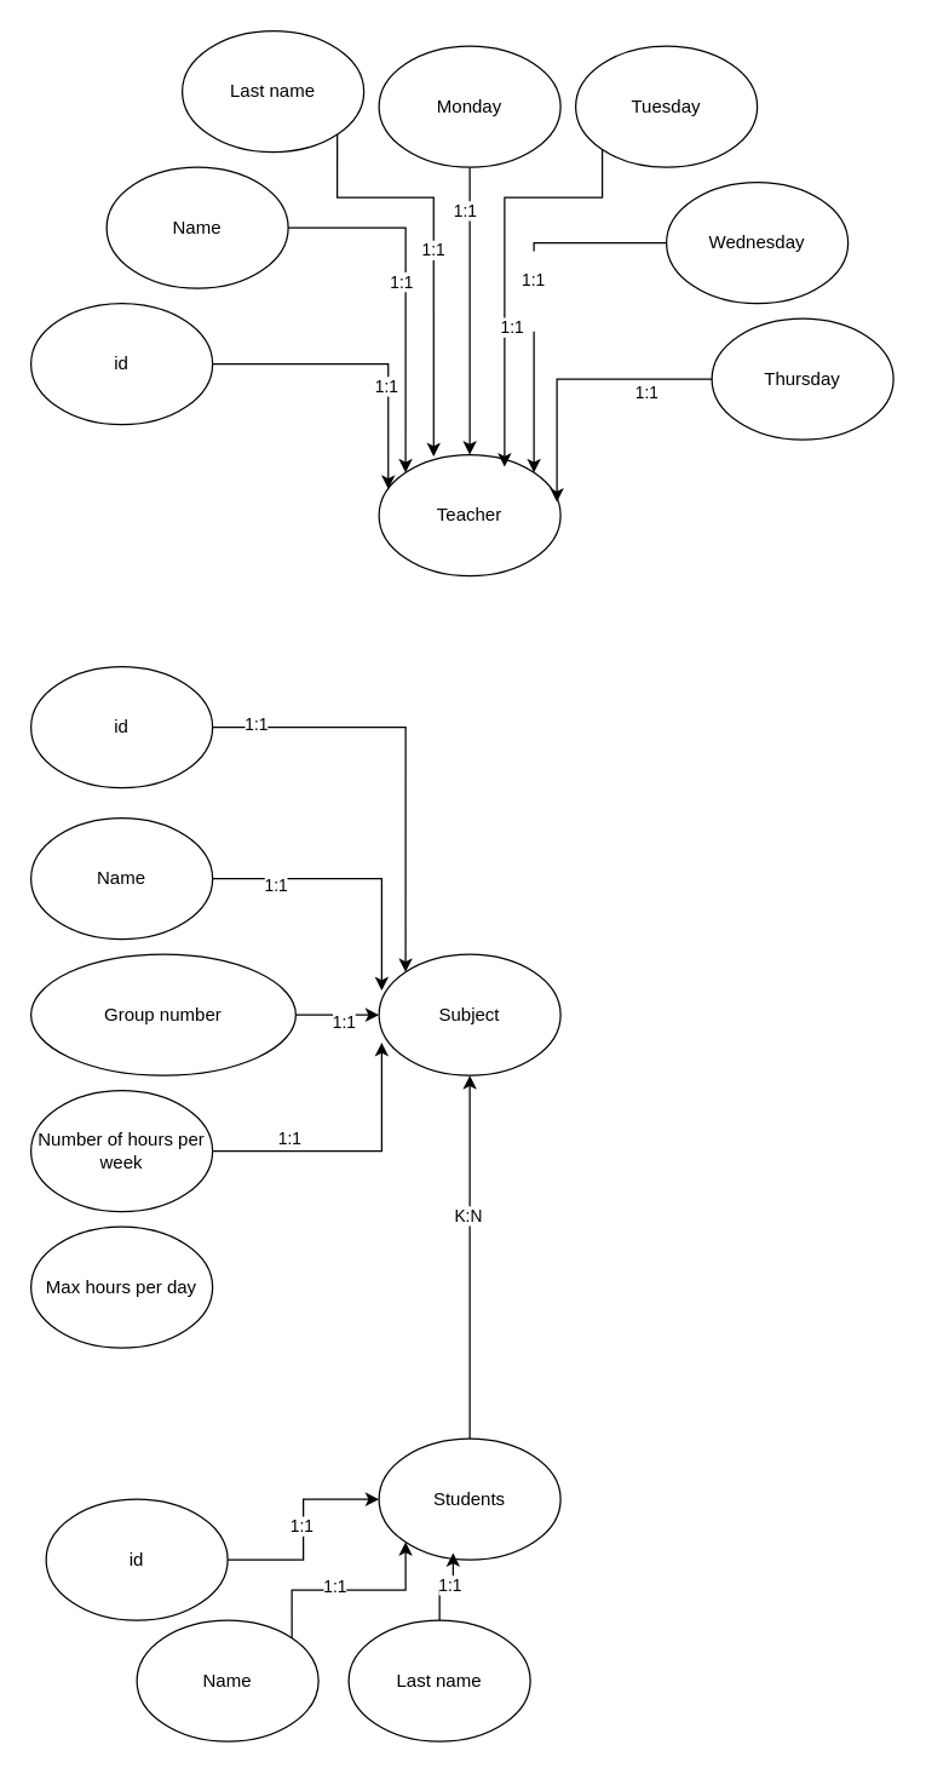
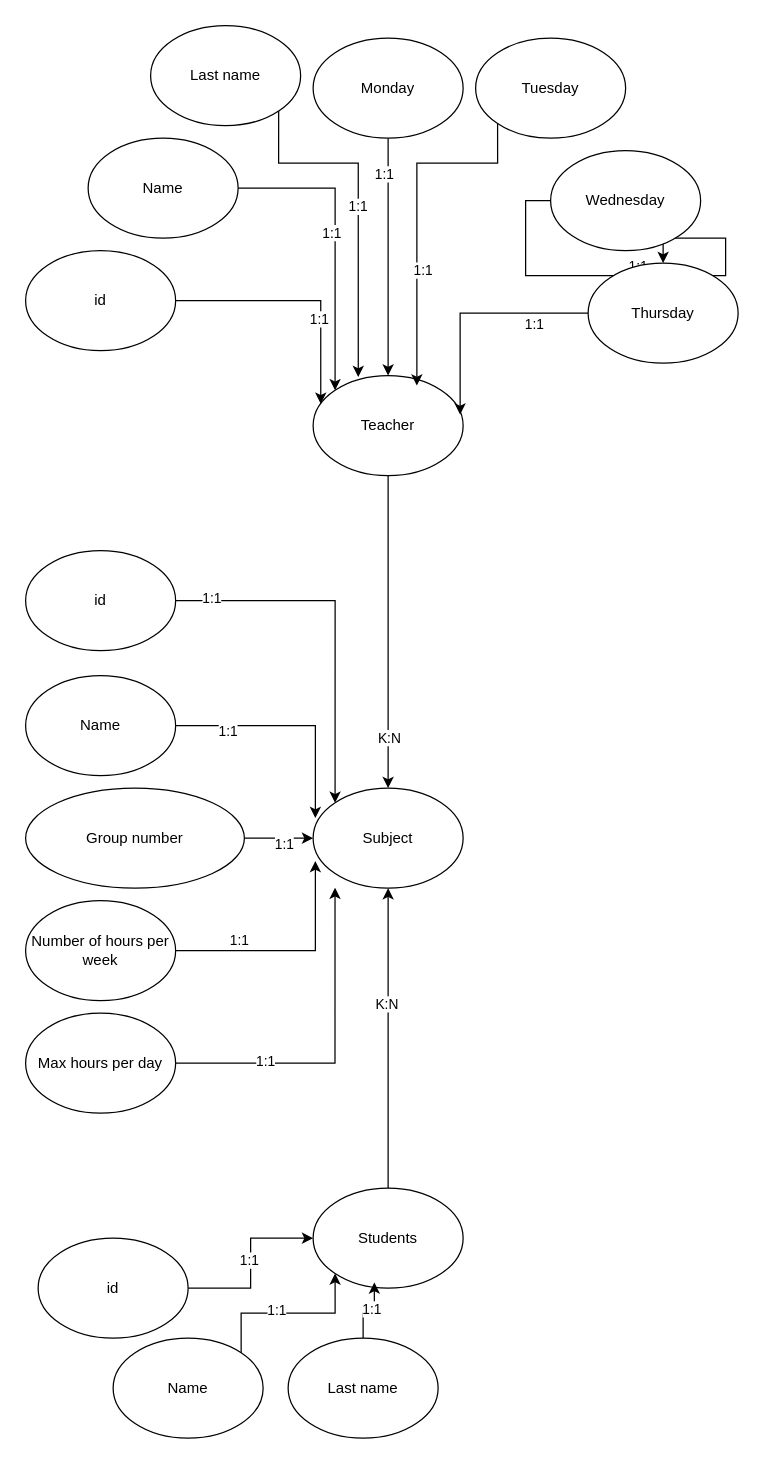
  <mxCell id="0" />
  <mxCell id="1" parent="0" />
+ <mxCell id="2" style="edgeStyle=orthogonalEdgeStyle;rounded=0;orthogonalLoop=1;jettySize=auto;html=1;exitX=0.5;exitY=1;exitDx=0;exitDy=0;entryX=0.5;entryY=0;entryDx=0;entryDy=0;" parent="1" source="4" target="34" edge="1"><mxGeometry relative="1" as="geometry" /></mxCell>
+ <mxCell id="3" value="K:N" style="edgeLabel;html=1;align=center;verticalAlign=middle;resizable=0;points=[];" parent="2" vertex="1" connectable="0"><mxGeometry x="0.673" relative="1" as="geometry"><mxPoint as="offset" /></mxGeometry></mxCell>
  <mxCell id="4" value="Teacher" style="ellipse;whiteSpace=wrap;html=1;" parent="1" vertex="1"><mxGeometry x="250" y="300" width="120" height="80" as="geometry" /></mxCell>
  <mxCell id="5" value="id" style="ellipse;whiteSpace=wrap;html=1;" parent="1" vertex="1"><mxGeometry x="20" y="200" width="120" height="80" as="geometry" /></mxCell>
  <mxCell id="6" value="Name" style="ellipse;whiteSpace=wrap;html=1;" parent="1" vertex="1"><mxGeometry x="70" y="110" width="120" height="80" as="geometry" /></mxCell>
  <mxCell id="7" value="Last name" style="ellipse;whiteSpace=wrap;html=1;" parent="1" vertex="1"><mxGeometry x="120" y="20" width="120" height="80" as="geometry" /></mxCell>
  <mxCell id="8" style="edgeStyle=orthogonalEdgeStyle;rounded=0;orthogonalLoop=1;jettySize=auto;html=1;exitX=0.5;exitY=1;exitDx=0;exitDy=0;entryX=0.5;entryY=0;entryDx=0;entryDy=0;" parent="1" source="10" target="4" edge="1"><mxGeometry relative="1" as="geometry" /></mxCell>
  <mxCell id="9" value="1:1" style="edgeLabel;html=1;align=center;verticalAlign=middle;resizable=0;points=[];" parent="8" vertex="1" connectable="0"><mxGeometry x="-0.704" y="-4" relative="1" as="geometry"><mxPoint as="offset" /></mxGeometry></mxCell>
  <mxCell id="10" value="Monday" style="ellipse;whiteSpace=wrap;html=1;" parent="1" vertex="1"><mxGeometry x="250" y="30" width="120" height="80" as="geometry" /></mxCell>
  <mxCell id="11" value="Tuesday" style="ellipse;whiteSpace=wrap;html=1;" parent="1" vertex="1"><mxGeometry x="380" y="30" width="120" height="80" as="geometry" /></mxCell>
- <mxCell id="12" value="&#10;&lt;span style=&quot;color: rgb(0, 0, 0); font-family: Helvetica; font-size: 11px; font-style: normal; font-variant-ligatures: normal; font-variant-caps: normal; font-weight: 400; letter-spacing: normal; orphans: 2; text-align: center; text-indent: 0px; text-transform: none; widows: 2; word-spacing: 0px; -webkit-text-stroke-width: 0px; white-space: nowrap; background-color: rgb(255, 255, 255); text-decoration-thickness: initial; text-decoration-style: initial; text-decoration-color: initial; display: inline !important; float: none;&quot;&gt;1:1&lt;/span&gt;&#10;&#10;" style="edgeStyle=orthogonalEdgeStyle;rounded=0;orthogonalLoop=1;jettySize=auto;html=1;exitX=0;exitY=0.5;exitDx=0;exitDy=0;entryX=1;entryY=0;entryDx=0;entryDy=0;" parent="1" source="13" target="4" edge="1"><mxGeometry relative="1" as="geometry" /></mxCell>
+ <mxCell id="12" value="&#10;&lt;span style=&quot;color: rgb(0, 0, 0); font-family: Helvetica; font-size: 11px; font-style: normal; font-variant-ligatures: normal; font-variant-caps: normal; font-weight: 400; letter-spacing: normal; orphans: 2; text-align: center; text-indent: 0px; text-transform: none; widows: 2; word-spacing: 0px; -webkit-text-stroke-width: 0px; white-space: nowrap; background-color: rgb(255, 255, 255); text-decoration-thickness: initial; text-decoration-style: initial; text-decoration-color: initial; display: inline !important; float: none;&quot;&gt;1:1&lt;/span&gt;&#10;&#10;" style="edgeStyle=orthogonalEdgeStyle;rounded=0;orthogonalLoop=1;jettySize=auto;html=1;exitX=0;exitY=0.5;exitDx=0;exitDy=0;" parent="1" source="13" target="14" edge="1"><mxGeometry relative="1" as="geometry" /></mxCell>
  <mxCell id="13" value="Wednesday" style="ellipse;whiteSpace=wrap;html=1;" parent="1" vertex="1"><mxGeometry x="440" y="120" width="120" height="80" as="geometry" /></mxCell>
  <mxCell id="14" value="Thursday" style="ellipse;whiteSpace=wrap;html=1;" parent="1" vertex="1"><mxGeometry x="470" y="210" width="120" height="80" as="geometry" /></mxCell>
  <mxCell id="15" style="edgeStyle=orthogonalEdgeStyle;rounded=0;orthogonalLoop=1;jettySize=auto;html=1;exitX=1;exitY=0.5;exitDx=0;exitDy=0;entryX=0.051;entryY=0.282;entryDx=0;entryDy=0;entryPerimeter=0;" parent="1" source="5" target="4" edge="1"><mxGeometry relative="1" as="geometry" /></mxCell>
  <mxCell id="16" value="1:1" style="edgeLabel;html=1;align=center;verticalAlign=middle;resizable=0;points=[];" parent="15" vertex="1" connectable="0"><mxGeometry x="0.323" y="-2" relative="1" as="geometry"><mxPoint as="offset" /></mxGeometry></mxCell>
  <mxCell id="17" style="edgeStyle=orthogonalEdgeStyle;rounded=0;orthogonalLoop=1;jettySize=auto;html=1;exitX=1;exitY=0.5;exitDx=0;exitDy=0;entryX=0;entryY=0;entryDx=0;entryDy=0;" parent="1" source="6" target="4" edge="1"><mxGeometry relative="1" as="geometry" /></mxCell>
  <mxCell id="18" value="1:1" style="edgeLabel;html=1;align=center;verticalAlign=middle;resizable=0;points=[];" parent="17" vertex="1" connectable="0"><mxGeometry x="-0.057" y="-3" relative="1" as="geometry"><mxPoint as="offset" /></mxGeometry></mxCell>
  <mxCell id="19" style="edgeStyle=orthogonalEdgeStyle;rounded=0;orthogonalLoop=1;jettySize=auto;html=1;exitX=1;exitY=1;exitDx=0;exitDy=0;entryX=0.301;entryY=0.014;entryDx=0;entryDy=0;entryPerimeter=0;" parent="1" source="7" target="4" edge="1"><mxGeometry relative="1" as="geometry"><Array as="points"><mxPoint x="222" y="130" /><mxPoint x="286" y="130" /></Array></mxGeometry></mxCell>
  <mxCell id="20" value="1:1" style="edgeLabel;html=1;align=center;verticalAlign=middle;resizable=0;points=[];" parent="19" vertex="1" connectable="0"><mxGeometry x="0.007" y="-1" relative="1" as="geometry"><mxPoint y="1" as="offset" /></mxGeometry></mxCell>
  <mxCell id="21" style="edgeStyle=orthogonalEdgeStyle;rounded=0;orthogonalLoop=1;jettySize=auto;html=1;exitX=0;exitY=1;exitDx=0;exitDy=0;" parent="1" source="11" edge="1"><mxGeometry relative="1" as="geometry"><mxPoint x="333" y="308" as="targetPoint" /><Array as="points"><mxPoint x="398" y="130" /><mxPoint x="333" y="130" /></Array></mxGeometry></mxCell>
  <mxCell id="22" value="1:1" style="edgeLabel;html=1;align=center;verticalAlign=middle;resizable=0;points=[];" parent="21" vertex="1" connectable="0"><mxGeometry x="0.324" y="4" relative="1" as="geometry"><mxPoint as="offset" /></mxGeometry></mxCell>
  <mxCell id="23" style="edgeStyle=orthogonalEdgeStyle;rounded=0;orthogonalLoop=1;jettySize=auto;html=1;exitX=0;exitY=0.5;exitDx=0;exitDy=0;entryX=0.98;entryY=0.389;entryDx=0;entryDy=0;entryPerimeter=0;" parent="1" source="14" target="4" edge="1"><mxGeometry relative="1" as="geometry" /></mxCell>
  <mxCell id="24" value="1:1" style="edgeLabel;html=1;align=center;verticalAlign=middle;resizable=0;points=[];" parent="23" vertex="1" connectable="0"><mxGeometry x="-0.516" y="8" relative="1" as="geometry"><mxPoint as="offset" /></mxGeometry></mxCell>
  <mxCell id="25" style="edgeStyle=orthogonalEdgeStyle;rounded=0;orthogonalLoop=1;jettySize=auto;html=1;entryX=0;entryY=0;entryDx=0;entryDy=0;" parent="1" source="27" target="34" edge="1"><mxGeometry relative="1" as="geometry" /></mxCell>
  <mxCell id="26" value="1:1" style="edgeLabel;html=1;align=center;verticalAlign=middle;resizable=0;points=[];" parent="25" vertex="1" connectable="0"><mxGeometry x="-0.803" y="3" relative="1" as="geometry"><mxPoint as="offset" /></mxGeometry></mxCell>
  <mxCell id="27" value="id" style="ellipse;whiteSpace=wrap;html=1;" parent="1" vertex="1"><mxGeometry x="20" y="440" width="120" height="80" as="geometry" /></mxCell>
  <mxCell id="28" value="Name" style="ellipse;whiteSpace=wrap;html=1;" parent="1" vertex="1"><mxGeometry x="20" y="540" width="120" height="80" as="geometry" /></mxCell>
  <mxCell id="29" value="" style="edgeStyle=orthogonalEdgeStyle;rounded=0;orthogonalLoop=1;jettySize=auto;html=1;" parent="1" source="31" target="34" edge="1"><mxGeometry relative="1" as="geometry" /></mxCell>
  <mxCell id="30" value="1:1" style="edgeLabel;html=1;align=center;verticalAlign=middle;resizable=0;points=[];" parent="29" vertex="1" connectable="0"><mxGeometry x="0.14" y="-4" relative="1" as="geometry"><mxPoint as="offset" /></mxGeometry></mxCell>
  <mxCell id="31" value="Group number" style="ellipse;whiteSpace=wrap;html=1;" parent="1" vertex="1"><mxGeometry x="20" y="630" width="175" height="80" as="geometry" /></mxCell>
  <mxCell id="32" value="Number of hours per week" style="ellipse;whiteSpace=wrap;html=1;" parent="1" vertex="1"><mxGeometry x="20" y="720" width="120" height="80" as="geometry" /></mxCell>
  <mxCell id="33" value="Max hours per day" style="ellipse;whiteSpace=wrap;html=1;" parent="1" vertex="1"><mxGeometry x="20" y="810" width="120" height="80" as="geometry" /></mxCell>
  <mxCell id="34" value="Subject" style="ellipse;whiteSpace=wrap;html=1;" parent="1" vertex="1"><mxGeometry x="250" y="630" width="120" height="80" as="geometry" /></mxCell>
  <mxCell id="35" style="edgeStyle=orthogonalEdgeStyle;rounded=0;orthogonalLoop=1;jettySize=auto;html=1;entryX=0.015;entryY=0.3;entryDx=0;entryDy=0;entryPerimeter=0;" parent="1" source="28" target="34" edge="1"><mxGeometry relative="1" as="geometry" /></mxCell>
  <mxCell id="36" value="1:1" style="edgeLabel;html=1;align=center;verticalAlign=middle;resizable=0;points=[];" parent="35" vertex="1" connectable="0"><mxGeometry x="-0.556" y="-4" relative="1" as="geometry"><mxPoint as="offset" /></mxGeometry></mxCell>
  <mxCell id="37" style="edgeStyle=orthogonalEdgeStyle;rounded=0;orthogonalLoop=1;jettySize=auto;html=1;entryX=0.015;entryY=0.729;entryDx=0;entryDy=0;entryPerimeter=0;" parent="1" source="32" target="34" edge="1"><mxGeometry relative="1" as="geometry" /></mxCell>
  <mxCell id="38" value="1:1" style="edgeLabel;html=1;align=center;verticalAlign=middle;resizable=0;points=[];" parent="37" vertex="1" connectable="0"><mxGeometry x="-0.457" y="9" relative="1" as="geometry"><mxPoint as="offset" /></mxGeometry></mxCell>
+ <mxCell id="39" style="edgeStyle=orthogonalEdgeStyle;rounded=0;orthogonalLoop=1;jettySize=auto;html=1;entryX=0.146;entryY=0.996;entryDx=0;entryDy=0;entryPerimeter=0;" parent="1" source="33" target="34" edge="1"><mxGeometry relative="1" as="geometry" /></mxCell>
+ <mxCell id="40" value="1:1" style="edgeLabel;html=1;align=center;verticalAlign=middle;resizable=0;points=[];" parent="39" vertex="1" connectable="0"><mxGeometry x="-0.468" y="2" relative="1" as="geometry"><mxPoint as="offset" /></mxGeometry></mxCell>
  <mxCell id="41" style="edgeStyle=orthogonalEdgeStyle;rounded=0;orthogonalLoop=1;jettySize=auto;html=1;" parent="1" source="43" target="50" edge="1"><mxGeometry relative="1" as="geometry" /></mxCell>
  <mxCell id="42" value="1:1" style="edgeLabel;html=1;align=center;verticalAlign=middle;resizable=0;points=[];" parent="41" vertex="1" connectable="0"><mxGeometry x="0.047" y="2" relative="1" as="geometry"><mxPoint as="offset" /></mxGeometry></mxCell>
  <mxCell id="43" value="id" style="ellipse;whiteSpace=wrap;html=1;" parent="1" vertex="1"><mxGeometry x="30" y="990" width="120" height="80" as="geometry" /></mxCell>
  <mxCell id="44" style="edgeStyle=orthogonalEdgeStyle;rounded=0;orthogonalLoop=1;jettySize=auto;html=1;exitX=1;exitY=0;exitDx=0;exitDy=0;entryX=0;entryY=1;entryDx=0;entryDy=0;" parent="1" source="46" target="50" edge="1"><mxGeometry relative="1" as="geometry"><Array as="points"><mxPoint x="192" y="1050" /><mxPoint x="268" y="1050" /></Array></mxGeometry></mxCell>
  <mxCell id="45" value="1:1" style="edgeLabel;html=1;align=center;verticalAlign=middle;resizable=0;points=[];" parent="44" vertex="1" connectable="0"><mxGeometry x="-0.146" y="3" relative="1" as="geometry"><mxPoint x="1" as="offset" /></mxGeometry></mxCell>
  <mxCell id="46" value="Name" style="ellipse;whiteSpace=wrap;html=1;" parent="1" vertex="1"><mxGeometry x="90" y="1070" width="120" height="80" as="geometry" /></mxCell>
  <mxCell id="47" value="Last name" style="ellipse;whiteSpace=wrap;html=1;" parent="1" vertex="1"><mxGeometry x="230" y="1070" width="120" height="80" as="geometry" /></mxCell>
  <mxCell id="48" style="edgeStyle=orthogonalEdgeStyle;rounded=0;orthogonalLoop=1;jettySize=auto;html=1;entryX=0.5;entryY=1;entryDx=0;entryDy=0;exitX=0.5;exitY=0;exitDx=0;exitDy=0;" parent="1" source="50" target="34" edge="1"><mxGeometry relative="1" as="geometry"><mxPoint x="320" y="900" as="sourcePoint" /><Array as="points"><mxPoint x="310" y="870" /><mxPoint x="310" y="870" /></Array></mxGeometry></mxCell>
  <mxCell id="49" value="K:N" style="edgeLabel;html=1;align=center;verticalAlign=middle;resizable=0;points=[];" parent="48" vertex="1" connectable="0"><mxGeometry x="0.231" y="2" relative="1" as="geometry"><mxPoint as="offset" /></mxGeometry></mxCell>
  <mxCell id="50" value="Students" style="ellipse;whiteSpace=wrap;html=1;" parent="1" vertex="1"><mxGeometry x="250" y="950" width="120" height="80" as="geometry" /></mxCell>
  <mxCell id="51" style="edgeStyle=orthogonalEdgeStyle;rounded=0;orthogonalLoop=1;jettySize=auto;html=1;exitX=0.5;exitY=0;exitDx=0;exitDy=0;entryX=0.408;entryY=0.943;entryDx=0;entryDy=0;entryPerimeter=0;" parent="1" source="47" target="50" edge="1"><mxGeometry relative="1" as="geometry" /></mxCell>
  <mxCell id="52" value="1:1" style="edgeLabel;html=1;align=center;verticalAlign=middle;resizable=0;points=[];" parent="51" vertex="1" connectable="0"><mxGeometry x="0.259" y="2" relative="1" as="geometry"><mxPoint y="1" as="offset" /></mxGeometry></mxCell>
